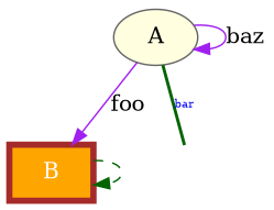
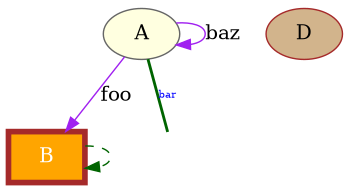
  digraph {
    node [style=filled color=brown]
    edge [color=purple dir=forward fontcolor=black penwidth=1.0 style=bold]
    A [fillcolor=lightyellow color=gray40]
    B [fillcolor=orange fontcolor=white penwidth=4.0 shape=box]
    C [style=invis color=""]
+   D [fillcolor=tan fontcolor=black penwidth=1.0]
    A -> A [label=baz]
    A -> B [label=foo]
    A -> C [color=darkgreen dir=none fontcolor=blue fontsize=7 label=bar penwidth=2.0]
    B -> B [color=darkgreen style=dashed]
  }
